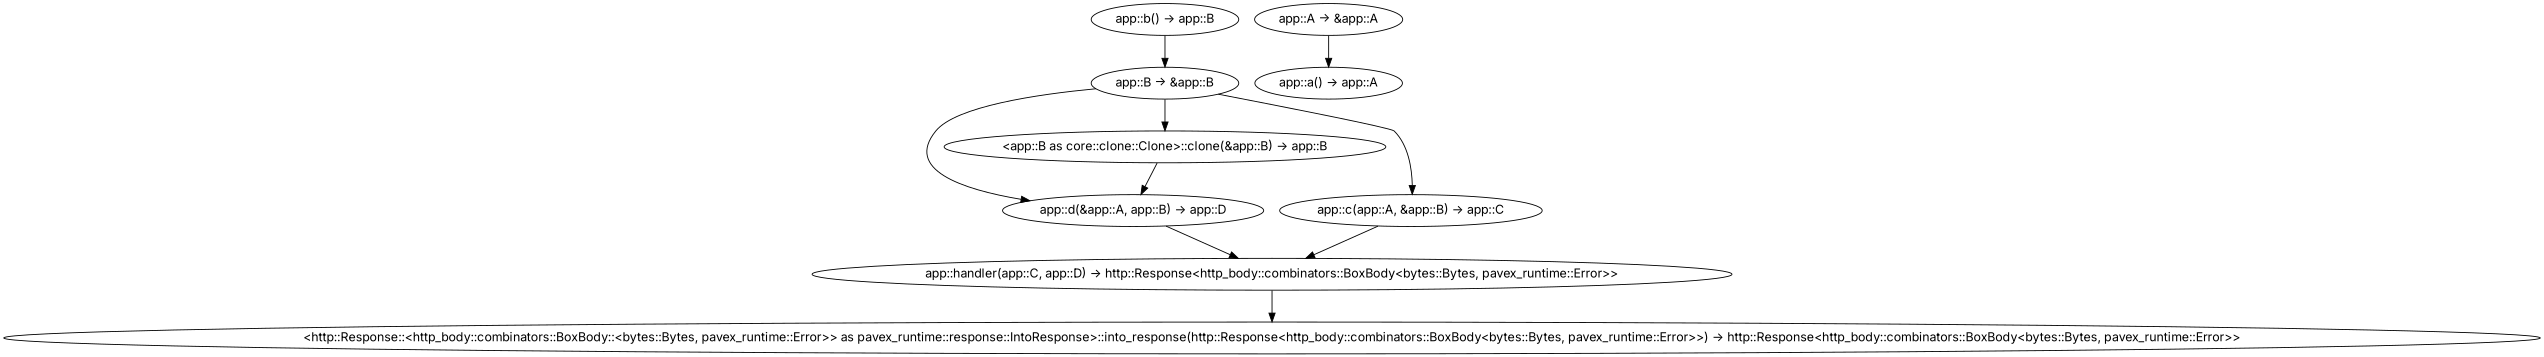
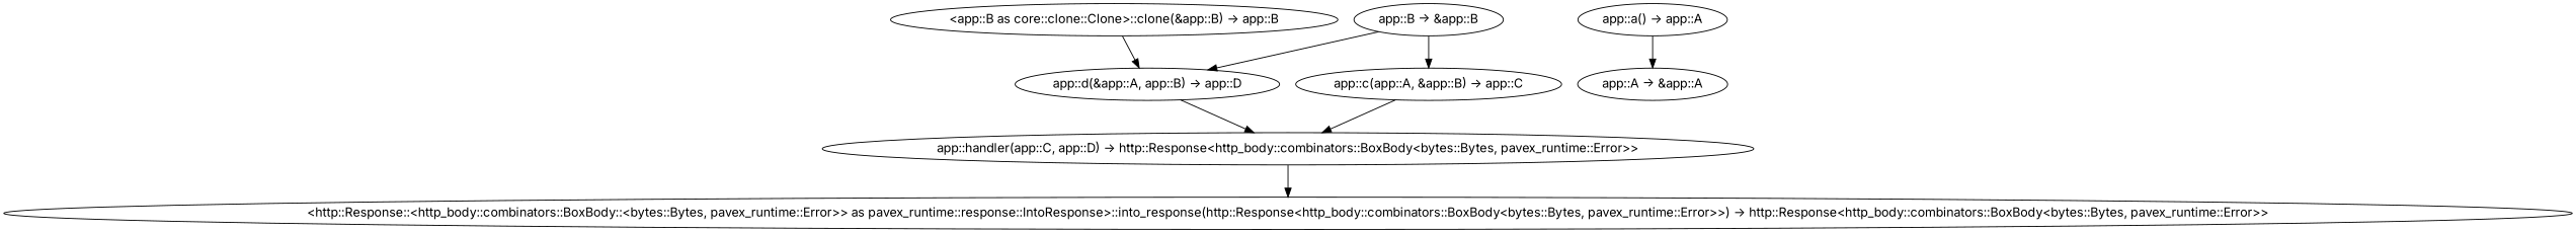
  digraph {
    fontname=Inter
    node [fontname=Inter]
    edge [fontname=Inter]
    n1 [label="app::handler(app::C, app::D) -> http::Response<http_body::combinators::BoxBody<bytes::Bytes, pavex_runtime::Error>>"]
    n2 [label="<http::Response::<http_body::combinators::BoxBody::<bytes::Bytes, pavex_runtime::Error>> as pavex_runtime::response::IntoResponse>::into_response(http::Response<http_body::combinators::BoxBody<bytes::Bytes, pavex_runtime::Error>>) -> http::Response<http_body::combinators::BoxBody<bytes::Bytes, pavex_runtime::Error>>"]
    n3 [label="app::d(&app::A, app::B) -> app::D"]
-   n4 [label="app::b() -> app::B"]
    n5 [label="app::B -> &app::B"]
    n6 [label="app::c(app::A, &app::B) -> app::C"]
    n7 [label="<app::B as core::clone::Clone>::clone(&app::B) -> app::B"]
    n8 [label="app::A -> &app::A"]
    n9 [label="app::a() -> app::A"]
    n1 -> n2
    n3 -> n1
-   n4 -> n5
    n5 -> n3
    n5 -> n6
-   n5 -> n7
    n6 -> n1
    n7 -> n3
-   n8 -> n9
+   n9 -> n8
  }
